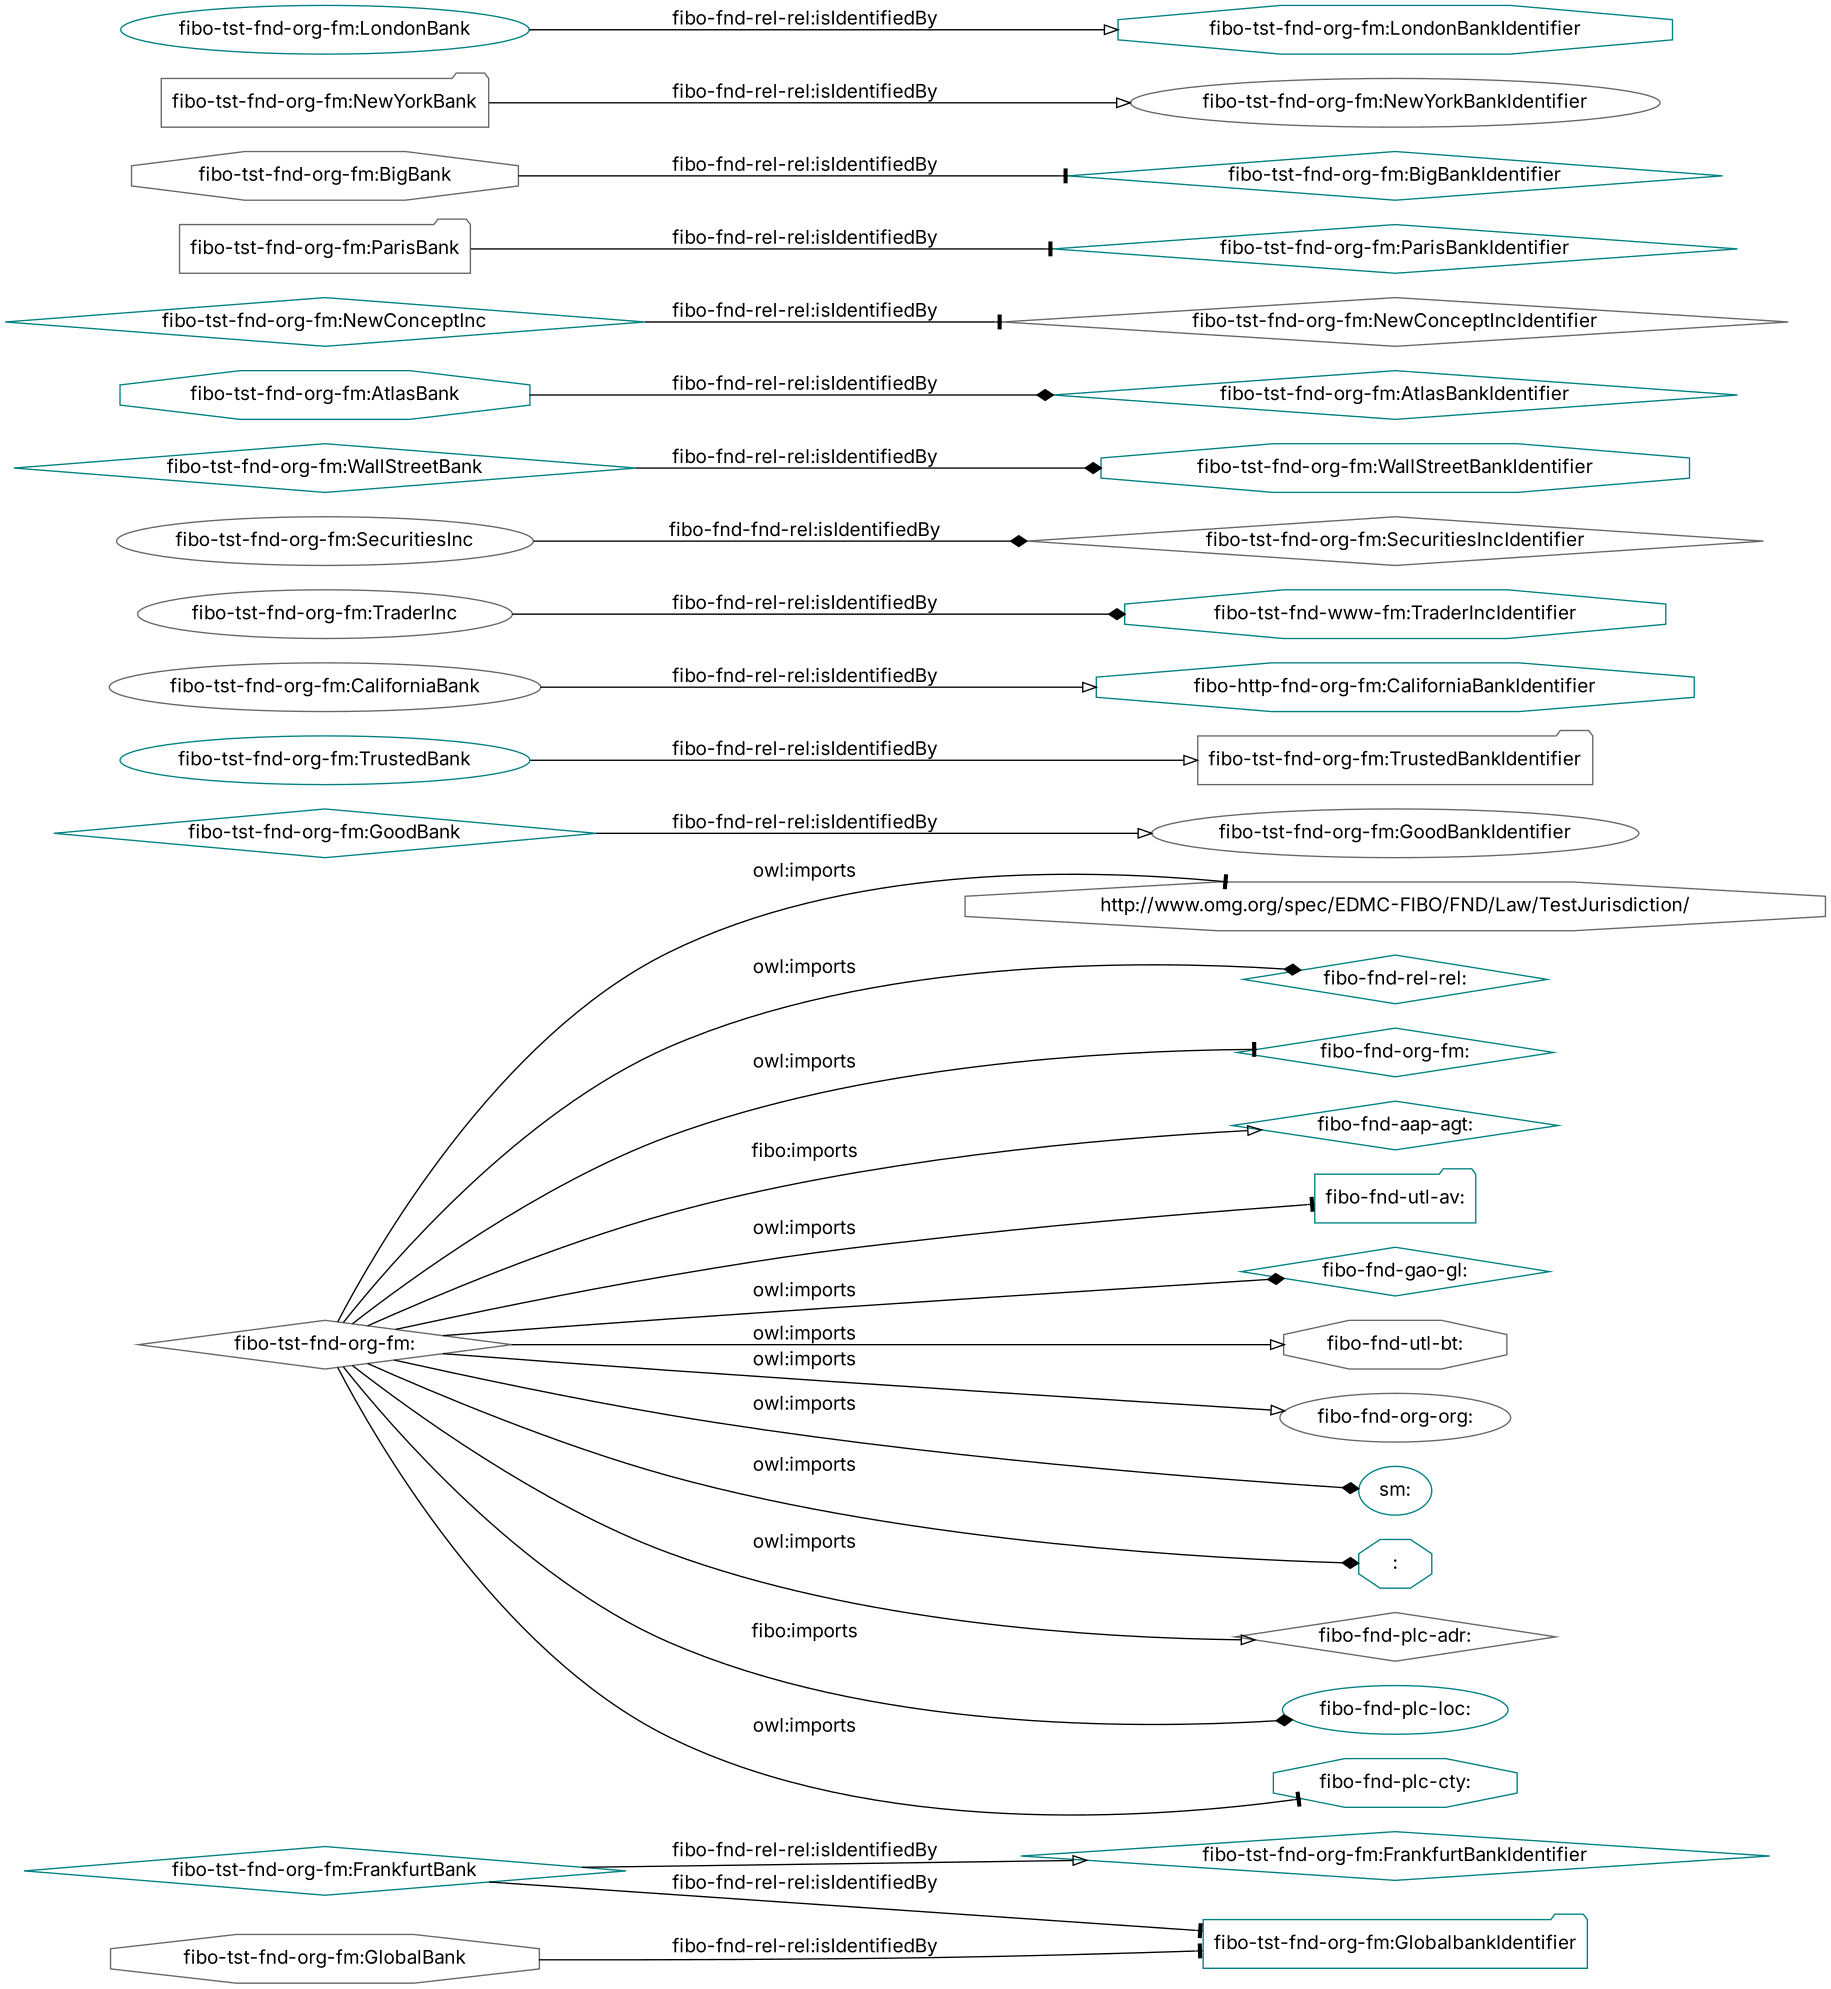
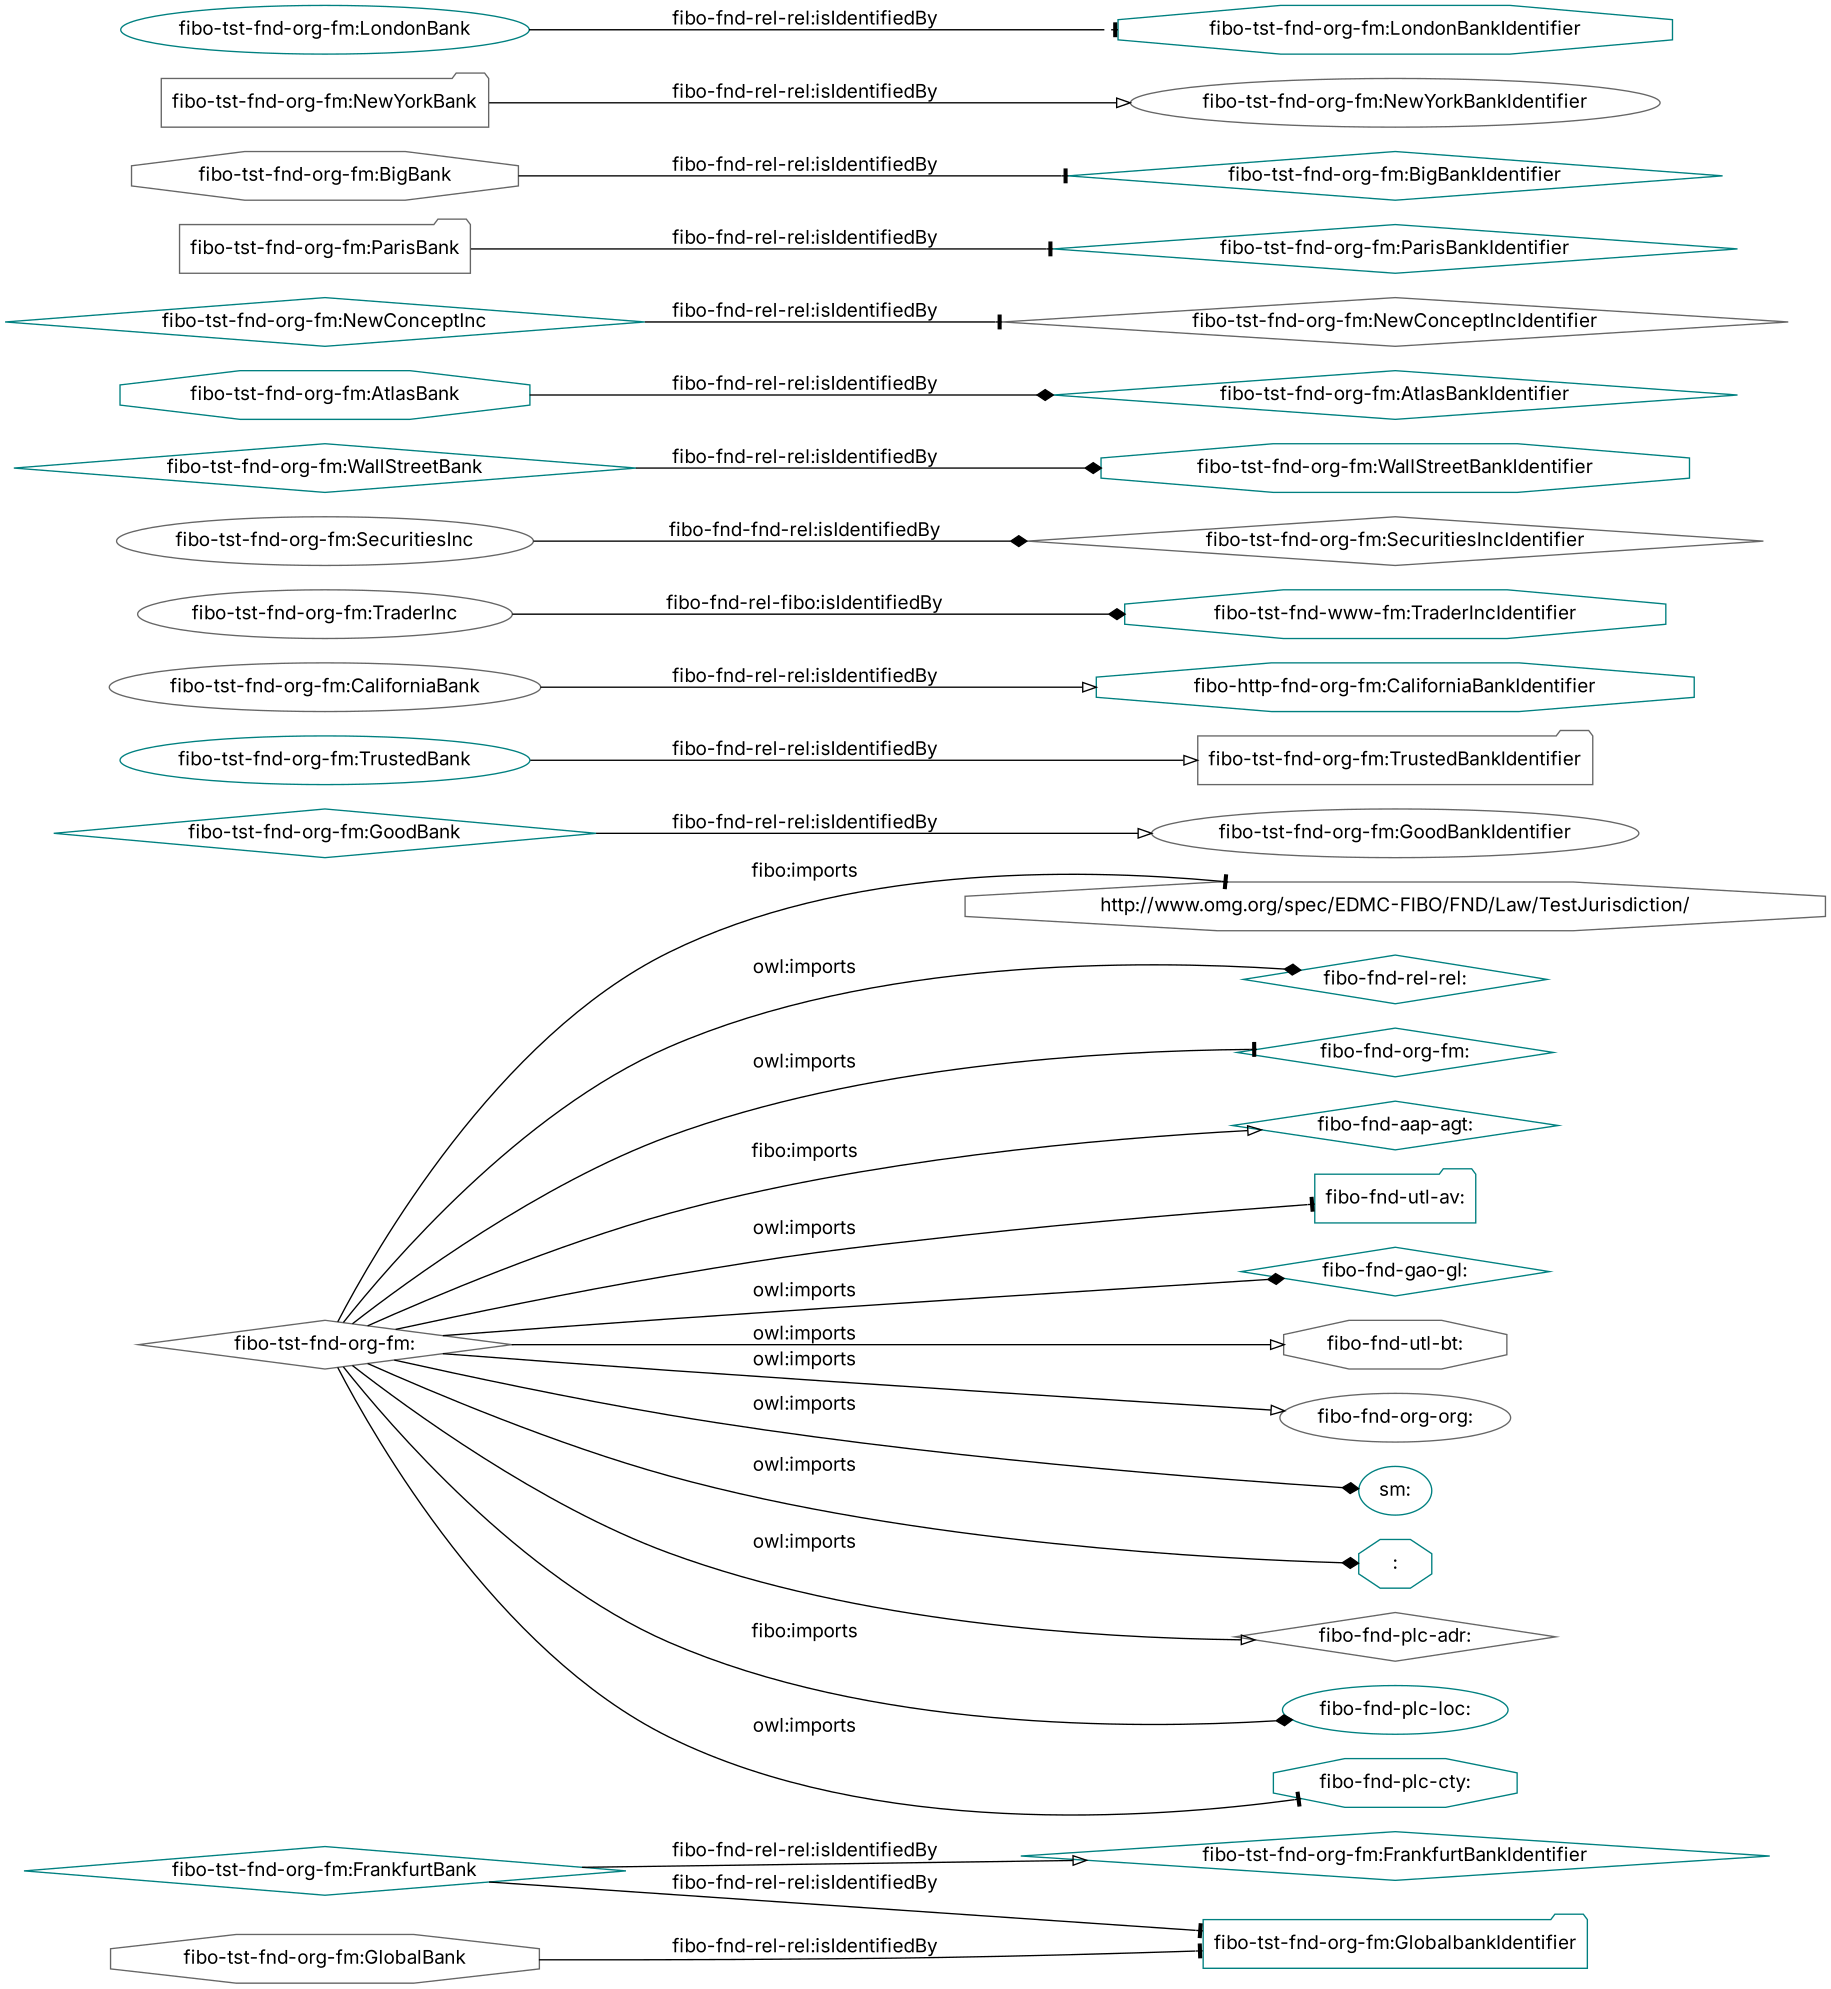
  digraph {
    fontname=Inter
    rankdir=LR
    node [color=teal fontname=Inter shape=diamond]
    edge [arrowhead=onormal fontname=Inter]
    "fibo-tst-fnd-org-fm:GlobalbankIdentifier" [shape=folder]
    "fibo-tst-fnd-org-fm:FrankfurtBank"
    "fibo-tst-fnd-org-fm:FrankfurtBankIdentifier"
    "fibo-tst-fnd-org-fm:" [color=gray40]
    "http://www.omg.org/spec/EDMC-FIBO/FND/Law/TestJurisdiction/" [color=gray40 shape=octagon]
    "fibo-fnd-rel-rel:"
    "fibo-fnd-org-fm:"
    "fibo-fnd-aap-agt:"
    "fibo-fnd-utl-av:" [shape=folder]
    "fibo-fnd-gao-gl:"
    "fibo-fnd-utl-bt:" [color=gray40 shape=octagon]
    "fibo-fnd-org-org:" [color=gray40 shape=ellipse]
    "sm:" [shape=ellipse]
    ":" [shape=octagon]
    "fibo-fnd-plc-adr:" [color=gray40]
    "fibo-fnd-plc-loc:" [shape=ellipse]
    "fibo-fnd-plc-cty:" [shape=octagon]
    "fibo-tst-fnd-org-fm:GoodBankIdentifier" [color=gray40 shape=ellipse]
    "fibo-tst-fnd-org-fm:GoodBank"
    "fibo-tst-fnd-org-fm:TrustedBank" [shape=ellipse]
    "fibo-tst-fnd-org-fm:TrustedBankIdentifier" [color=gray40 shape=folder]
    "fibo-tst-fnd-org-fm:CaliforniaBank" [color=gray40 shape=ellipse]
    n23 [label="fibo-http-fnd-org-fm:CaliforniaBankIdentifier" shape=octagon]
    "fibo-tst-fnd-org-fm:GlobalBank" [color=gray40 shape=octagon]
    "fibo-tst-fnd-org-fm:TraderInc" [color=gray40 shape=ellipse]
    n26 [label="fibo-tst-fnd-www-fm:TraderIncIdentifier" shape=octagon]
    "fibo-tst-fnd-org-fm:SecuritiesInc" [color=gray40 shape=ellipse]
    "fibo-tst-fnd-org-fm:SecuritiesIncIdentifier" [color=gray40]
    "fibo-tst-fnd-org-fm:WallStreetBankIdentifier" [shape=octagon]
    "fibo-tst-fnd-org-fm:WallStreetBank"
    "fibo-tst-fnd-org-fm:AtlasBank" [shape=octagon]
    "fibo-tst-fnd-org-fm:AtlasBankIdentifier"
    "fibo-tst-fnd-org-fm:NewConceptIncIdentifier" [color=gray40]
    "fibo-tst-fnd-org-fm:NewConceptInc"
    "fibo-tst-fnd-org-fm:ParisBank" [color=gray40 shape=folder]
    "fibo-tst-fnd-org-fm:ParisBankIdentifier"
    "fibo-tst-fnd-org-fm:BigBank" [color=gray40 shape=octagon]
    "fibo-tst-fnd-org-fm:BigBankIdentifier"
    "fibo-tst-fnd-org-fm:NewYorkBank" [color=gray40 shape=folder]
    "fibo-tst-fnd-org-fm:NewYorkBankIdentifier" [color=gray40 shape=ellipse]
    "fibo-tst-fnd-org-fm:LondonBank" [shape=ellipse]
    "fibo-tst-fnd-org-fm:LondonBankIdentifier" [shape=octagon]
    "fibo-tst-fnd-org-fm:FrankfurtBank" -> "fibo-tst-fnd-org-fm:GlobalbankIdentifier" [arrowhead=tee label="fibo-fnd-rel-rel:isIdentifiedBy"]
    "fibo-tst-fnd-org-fm:FrankfurtBank" -> "fibo-tst-fnd-org-fm:FrankfurtBankIdentifier" [label="fibo-fnd-rel-rel:isIdentifiedBy"]
-   "fibo-tst-fnd-org-fm:" -> "http://www.omg.org/spec/EDMC-FIBO/FND/Law/TestJurisdiction/" [arrowhead=tee label="owl:imports"]
+   "fibo-tst-fnd-org-fm:" -> "http://www.omg.org/spec/EDMC-FIBO/FND/Law/TestJurisdiction/" [arrowhead=tee label="fibo:imports"]
    "fibo-tst-fnd-org-fm:" -> "fibo-fnd-rel-rel:" [arrowhead=diamond label="owl:imports"]
    "fibo-tst-fnd-org-fm:" -> "fibo-fnd-org-fm:" [arrowhead=tee label="owl:imports"]
    "fibo-tst-fnd-org-fm:" -> "fibo-fnd-aap-agt:" [label="fibo:imports"]
    "fibo-tst-fnd-org-fm:" -> "fibo-fnd-utl-av:" [arrowhead=tee label="owl:imports"]
    "fibo-tst-fnd-org-fm:" -> "fibo-fnd-gao-gl:" [arrowhead=diamond label="owl:imports"]
    "fibo-tst-fnd-org-fm:" -> "fibo-fnd-utl-bt:" [label="owl:imports"]
    "fibo-tst-fnd-org-fm:" -> "fibo-fnd-org-org:" [label="owl:imports"]
    "fibo-tst-fnd-org-fm:" -> "sm:" [arrowhead=diamond label="owl:imports"]
    "fibo-tst-fnd-org-fm:" -> ":" [arrowhead=diamond label="owl:imports"]
    "fibo-tst-fnd-org-fm:" -> "fibo-fnd-plc-adr:" [label="owl:imports"]
    "fibo-tst-fnd-org-fm:" -> "fibo-fnd-plc-loc:" [arrowhead=diamond label="fibo:imports"]
    "fibo-tst-fnd-org-fm:" -> "fibo-fnd-plc-cty:" [arrowhead=tee label="owl:imports"]
    "fibo-tst-fnd-org-fm:GoodBank" -> "fibo-tst-fnd-org-fm:GoodBankIdentifier" [label="fibo-fnd-rel-rel:isIdentifiedBy"]
    "fibo-tst-fnd-org-fm:TrustedBank" -> "fibo-tst-fnd-org-fm:TrustedBankIdentifier" [label="fibo-fnd-rel-rel:isIdentifiedBy"]
    "fibo-tst-fnd-org-fm:CaliforniaBank" -> n23 [label="fibo-fnd-rel-rel:isIdentifiedBy"]
    "fibo-tst-fnd-org-fm:GlobalBank" -> "fibo-tst-fnd-org-fm:GlobalbankIdentifier" [arrowhead=tee label="fibo-fnd-rel-rel:isIdentifiedBy"]
-   "fibo-tst-fnd-org-fm:TraderInc" -> n26 [arrowhead=diamond label="fibo-fnd-rel-rel:isIdentifiedBy"]
+   "fibo-tst-fnd-org-fm:TraderInc" -> n26 [arrowhead=diamond label="fibo-fnd-rel-fibo:isIdentifiedBy"]
    "fibo-tst-fnd-org-fm:SecuritiesInc" -> "fibo-tst-fnd-org-fm:SecuritiesIncIdentifier" [arrowhead=diamond label="fibo-fnd-fnd-rel:isIdentifiedBy"]
    "fibo-tst-fnd-org-fm:WallStreetBank" -> "fibo-tst-fnd-org-fm:WallStreetBankIdentifier" [arrowhead=diamond label="fibo-fnd-rel-rel:isIdentifiedBy"]
    "fibo-tst-fnd-org-fm:AtlasBank" -> "fibo-tst-fnd-org-fm:AtlasBankIdentifier" [arrowhead=diamond label="fibo-fnd-rel-rel:isIdentifiedBy"]
    "fibo-tst-fnd-org-fm:NewConceptInc" -> "fibo-tst-fnd-org-fm:NewConceptIncIdentifier" [arrowhead=tee label="fibo-fnd-rel-rel:isIdentifiedBy"]
    "fibo-tst-fnd-org-fm:ParisBank" -> "fibo-tst-fnd-org-fm:ParisBankIdentifier" [arrowhead=tee label="fibo-fnd-rel-rel:isIdentifiedBy"]
    "fibo-tst-fnd-org-fm:BigBank" -> "fibo-tst-fnd-org-fm:BigBankIdentifier" [arrowhead=tee label="fibo-fnd-rel-rel:isIdentifiedBy"]
    "fibo-tst-fnd-org-fm:NewYorkBank" -> "fibo-tst-fnd-org-fm:NewYorkBankIdentifier" [label="fibo-fnd-rel-rel:isIdentifiedBy"]
-   "fibo-tst-fnd-org-fm:LondonBank" -> "fibo-tst-fnd-org-fm:LondonBankIdentifier" [label="fibo-fnd-rel-rel:isIdentifiedBy"]
+   "fibo-tst-fnd-org-fm:LondonBank" -> "fibo-tst-fnd-org-fm:LondonBankIdentifier" [arrowhead=tee label="fibo-fnd-rel-rel:isIdentifiedBy"]
  }
